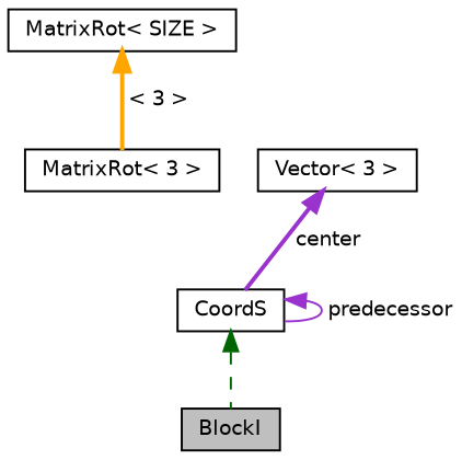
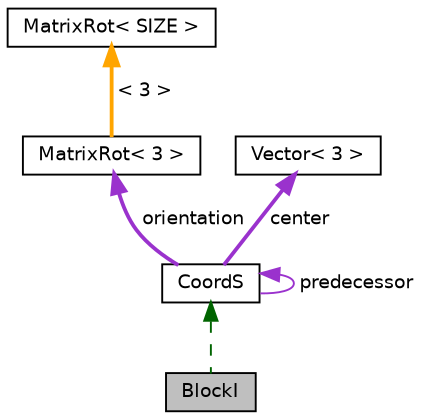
  digraph {
    node [color=black fillcolor=white fontname=Helvetica fontsize=10 shape=record style=filled]
    edge [color=darkorchid3 dir=back fontname=Helvetica fontsize=10 labelfontname=Helvetica labelfontsize=10 style=bold]
    n1 [fillcolor=grey75 fontcolor=black height=0.2 label=BlockI width=0.4]
    n2 [height=0.2 label=CoordS width=0.4]
    n3 [height=0.2 label="MatrixRot\< 3 \>" width=0.4]
    n4 [height=0.2 label="MatrixRot\< SIZE \>" width=0.4]
    n5 [height=0.2 label="Vector\< 3 \>" width=0.4]
    n2 -> n1 [color=darkgreen style=dashed]
    n2 -> n2 [label=" predecessor" style=solid]
+   n3 -> n2 [label=" orientation"]
    n4 -> n3 [color=orange label=" \< 3 \>"]
    n5 -> n2 [label=" center"]
  }
